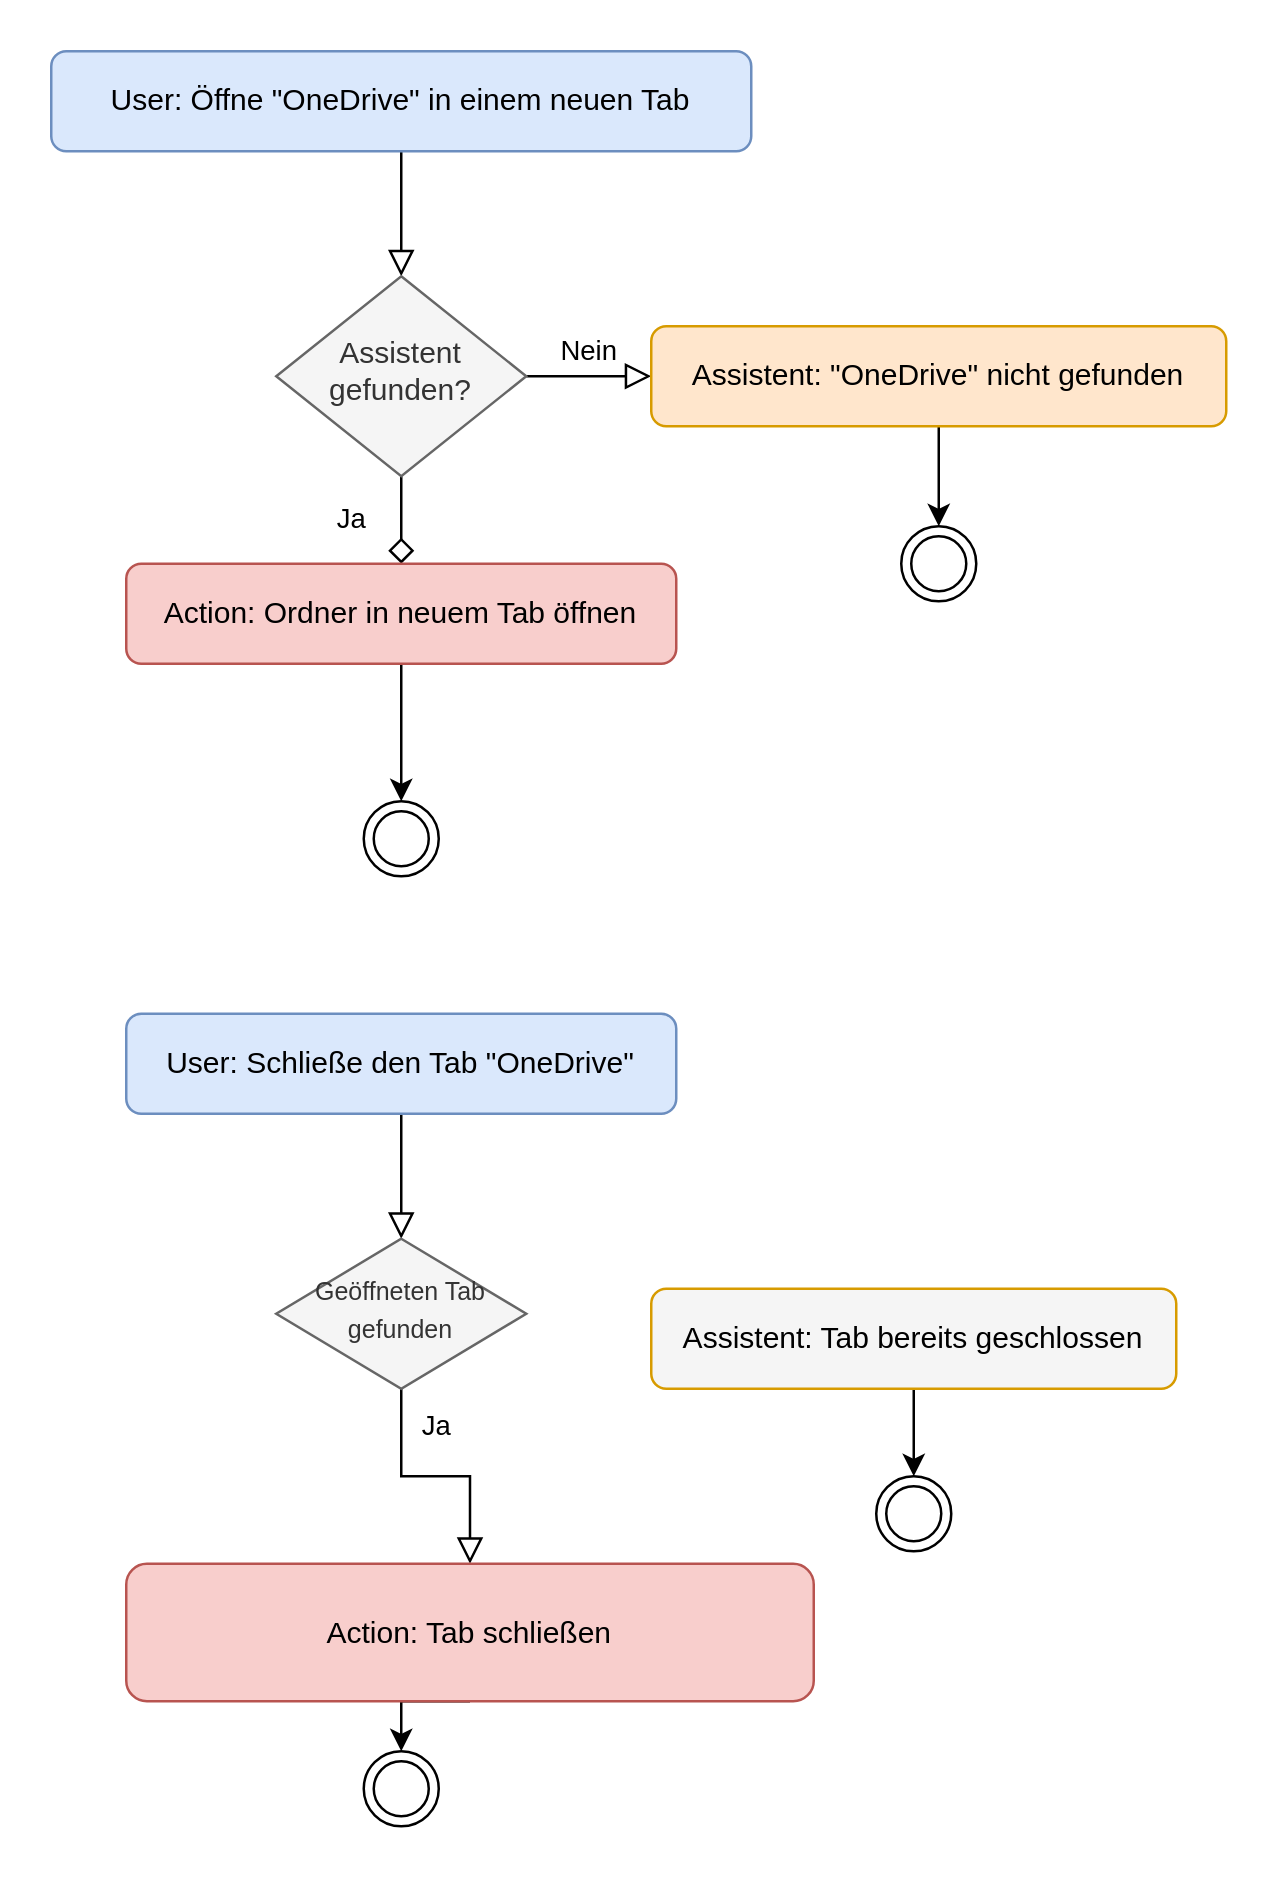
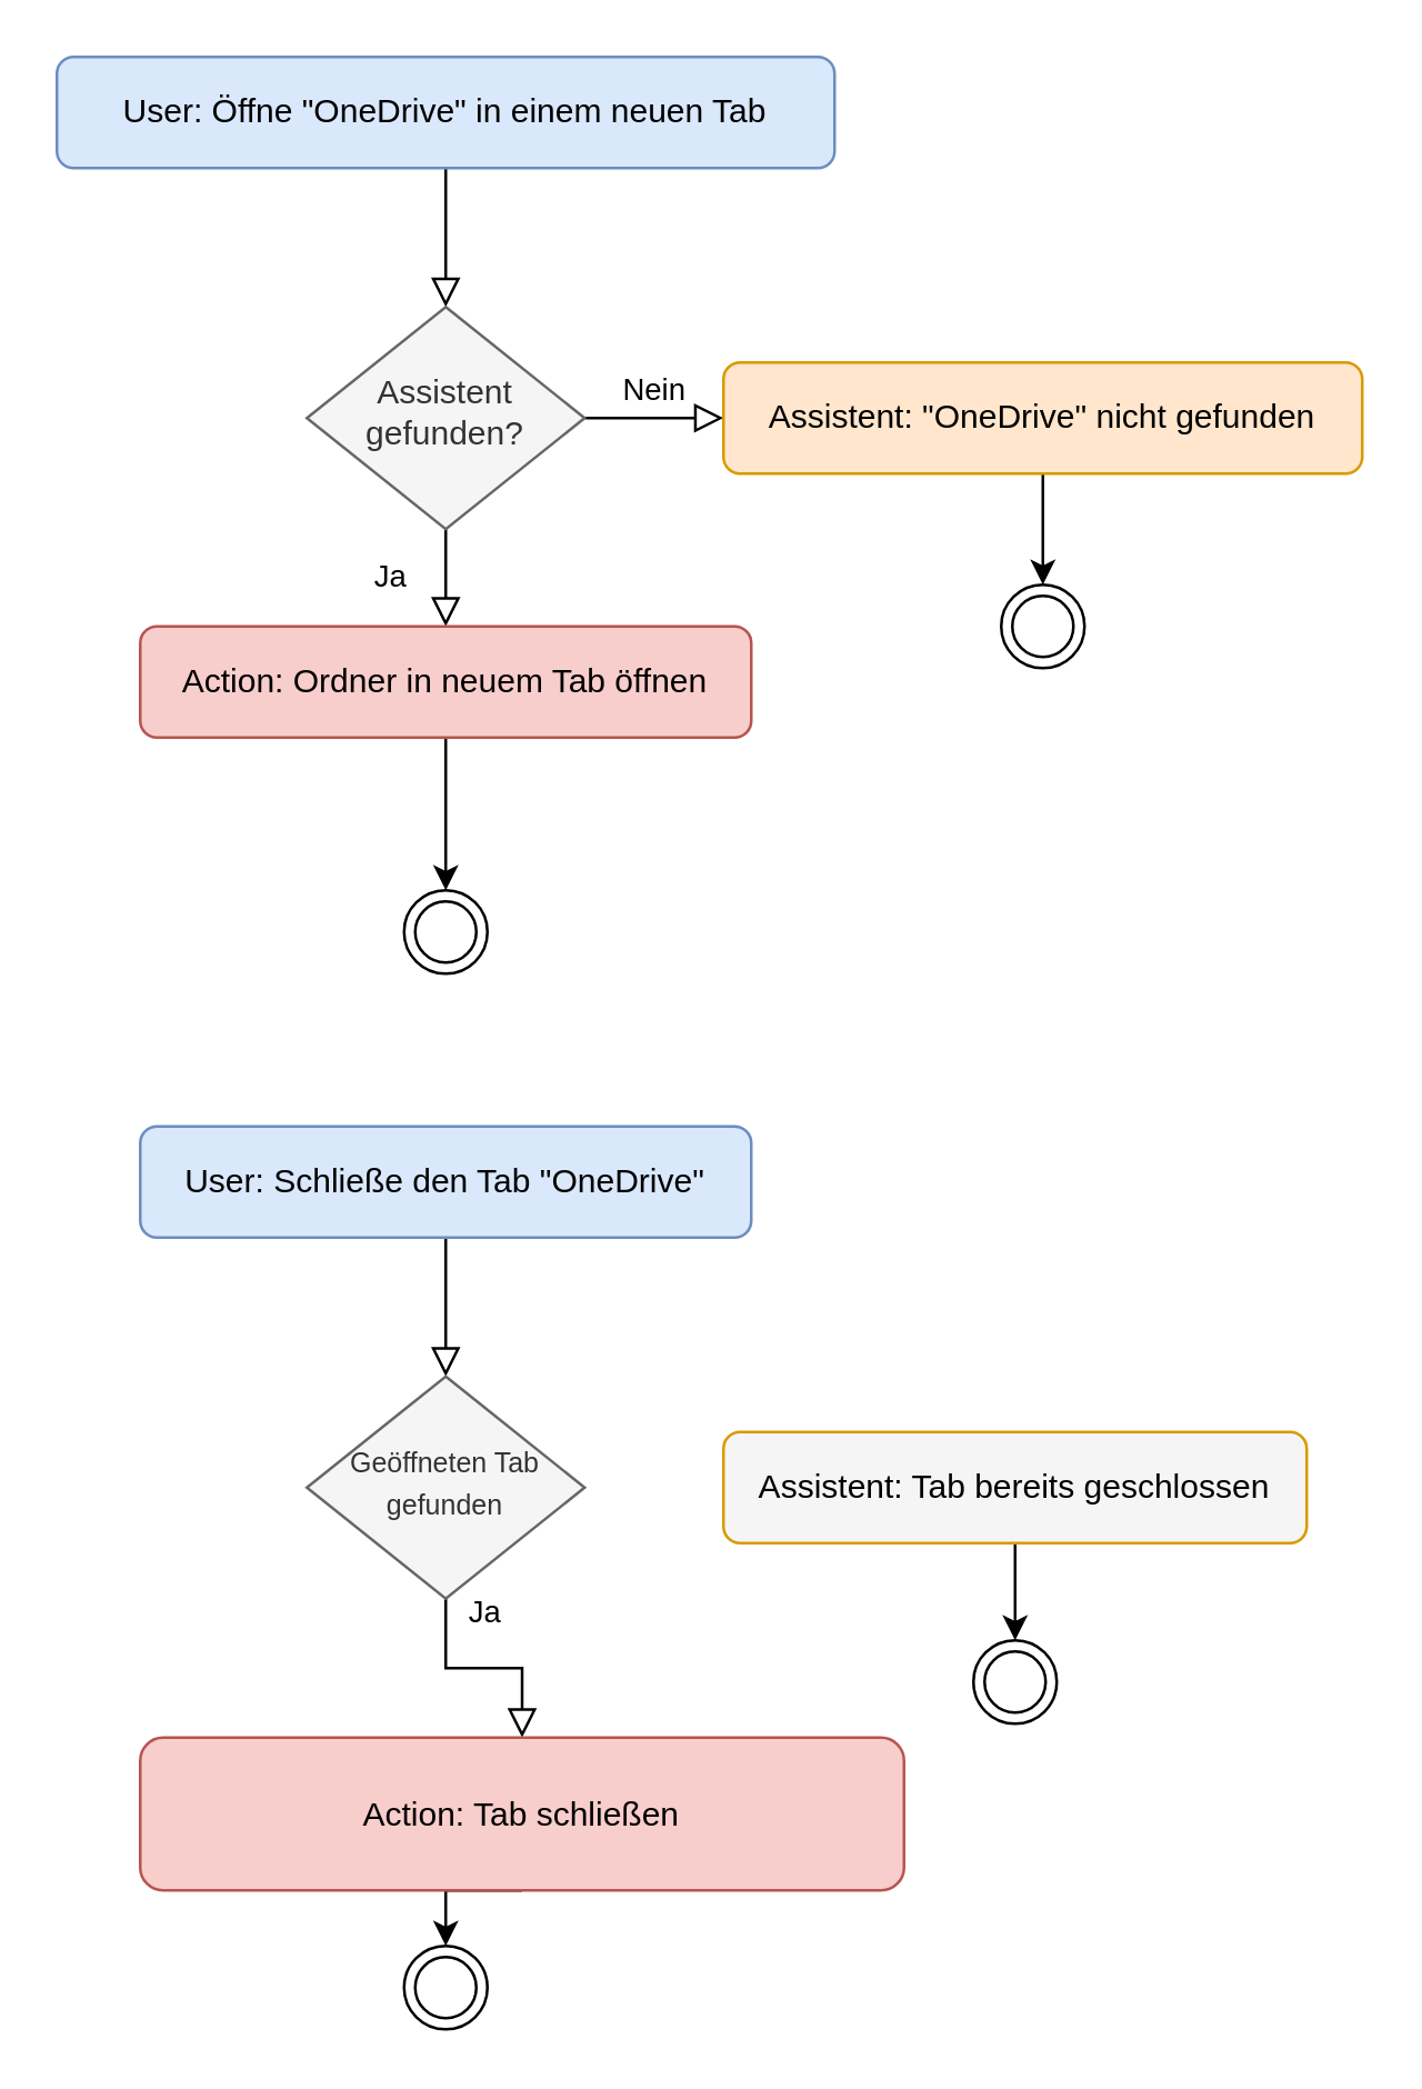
  <mxCell id="0" />
  <mxCell id="1" parent="0" />
  <mxCell id="2" value="" style="rounded=0;html=1;jettySize=auto;orthogonalLoop=1;fontSize=11;endArrow=block;endFill=0;endSize=8;strokeWidth=1;shadow=0;labelBackgroundColor=none;edgeStyle=orthogonalEdgeStyle;" edge="1" parent="1" source="3" target="6"><mxGeometry relative="1" as="geometry" /></mxCell>
  <mxCell id="3" value="User: Öffne &quot;OneDrive&quot; in einem neuen Tab" style="rounded=1;whiteSpace=wrap;html=1;fontSize=12;glass=0;strokeWidth=1;shadow=0;fillColor=#dae8fc;strokeColor=#6c8ebf;" vertex="1" parent="1"><mxGeometry width="280" height="40" as="geometry" x="20" y="20" /></mxCell>
- <mxCell id="4" value="Ja" style="rounded=0;html=1;jettySize=auto;orthogonalLoop=1;fontSize=11;endArrow=diamond;endFill=0;endSize=8;strokeWidth=1;shadow=0;labelBackgroundColor=none;edgeStyle=orthogonalEdgeStyle;entryX=0.5;entryY=0;entryDx=0;entryDy=0;" edge="1" parent="1" source="6" target="10"><mxGeometry y="20" relative="1" as="geometry"><mxPoint as="offset" /><mxPoint x="160" y="370" as="targetPoint" /></mxGeometry></mxCell>
+ <mxCell id="4" value="Ja" style="rounded=0;html=1;jettySize=auto;orthogonalLoop=1;fontSize=11;endArrow=block;endFill=0;endSize=8;strokeWidth=1;shadow=0;labelBackgroundColor=none;edgeStyle=orthogonalEdgeStyle;entryX=0.5;entryY=0;entryDx=0;entryDy=0;" edge="1" parent="1" source="6" target="10"><mxGeometry y="20" relative="1" as="geometry"><mxPoint as="offset" /><mxPoint x="160" y="370" as="targetPoint" /></mxGeometry></mxCell>
  <mxCell id="5" value="Nein" style="edgeStyle=orthogonalEdgeStyle;rounded=0;html=1;jettySize=auto;orthogonalLoop=1;fontSize=11;endArrow=block;endFill=0;endSize=8;strokeWidth=1;shadow=0;labelBackgroundColor=none;" edge="1" parent="1" source="6" target="8"><mxGeometry y="10" relative="1" as="geometry"><mxPoint as="offset" /></mxGeometry></mxCell>
  <mxCell id="6" value="Assistent gefunden?" style="rhombus;whiteSpace=wrap;html=1;shadow=0;fontFamily=Helvetica;fontSize=12;align=center;strokeWidth=1;spacing=6;spacingTop=-4;fillColor=#f5f5f5;strokeColor=#666666;fontColor=#333333;" vertex="1" parent="1"><mxGeometry x="110" y="110" width="100" height="80" as="geometry" /></mxCell>
  <mxCell id="7" style="edgeStyle=orthogonalEdgeStyle;rounded=0;orthogonalLoop=1;jettySize=auto;html=1;exitX=0.5;exitY=1;exitDx=0;exitDy=0;entryX=0;entryY=0.5;entryDx=0;entryDy=0;fontSize=10;" edge="1" parent="1" source="8" target="19"><mxGeometry relative="1" as="geometry" /></mxCell>
  <mxCell id="8" value="Assistent: &quot;OneDrive&quot; nicht gefunden" style="rounded=1;whiteSpace=wrap;html=1;fontSize=12;glass=0;strokeWidth=1;shadow=0;fillColor=#ffe6cc;strokeColor=#d79b00;" vertex="1" parent="1"><mxGeometry x="260" y="130" width="230" height="40" as="geometry" /></mxCell>
  <mxCell id="9" style="edgeStyle=orthogonalEdgeStyle;rounded=0;orthogonalLoop=1;jettySize=auto;html=1;exitX=0.5;exitY=1;exitDx=0;exitDy=0;entryX=0;entryY=0.5;entryDx=0;entryDy=0;fontSize=10;" edge="1" parent="1" source="10" target="21"><mxGeometry relative="1" as="geometry" /></mxCell>
  <mxCell id="10" value="Action: Ordner in neuem Tab öffnen" style="rounded=1;whiteSpace=wrap;html=1;fontSize=12;glass=0;strokeWidth=1;shadow=0;fillColor=#f8cecc;strokeColor=#b85450;" vertex="1" parent="1"><mxGeometry x="50" y="225" width="220" height="40" as="geometry" /></mxCell>
  <mxCell id="11" value="" style="rounded=0;html=1;jettySize=auto;orthogonalLoop=1;fontSize=11;endArrow=block;endFill=0;endSize=8;strokeWidth=1;shadow=0;labelBackgroundColor=none;edgeStyle=orthogonalEdgeStyle;" edge="1" parent="1" source="12" target="14"><mxGeometry relative="1" as="geometry" /></mxCell>
  <mxCell id="12" value="User: Schließe den Tab &quot;OneDrive&quot;" style="rounded=1;whiteSpace=wrap;html=1;fontSize=12;glass=0;strokeWidth=1;shadow=0;fillColor=#dae8fc;strokeColor=#6c8ebf;" vertex="1" parent="1"><mxGeometry x="50" y="405" width="220" height="40" as="geometry" /></mxCell>
  <mxCell id="13" value="Ja" style="rounded=0;html=1;jettySize=auto;orthogonalLoop=1;fontSize=11;endArrow=block;endFill=0;endSize=8;strokeWidth=1;shadow=0;labelBackgroundColor=none;edgeStyle=orthogonalEdgeStyle;entryX=0.5;entryY=0;entryDx=0;entryDy=0;" edge="1" parent="1" source="14" target="18"><mxGeometry y="20" relative="1" as="geometry"><mxPoint as="offset" /><mxPoint x="160" y="755" as="targetPoint" /></mxGeometry></mxCell>
- <mxCell id="14" value="&lt;font style=&quot;font-size: 10px&quot;&gt;Geöffneten Tab gefunden&lt;/font&gt;" style="rhombus;whiteSpace=wrap;html=1;shadow=0;fontFamily=Helvetica;fontSize=12;align=center;strokeWidth=1;spacing=6;spacingTop=-4;fillColor=#f5f5f5;strokeColor=#666666;fontColor=#333333;" vertex="1" parent="1"><mxGeometry x="110" y="495" width="100" height="60" as="geometry" /></mxCell>
+ <mxCell id="14" value="&lt;font style=&quot;font-size: 10px&quot;&gt;Geöffneten Tab gefunden&lt;/font&gt;" style="rhombus;whiteSpace=wrap;html=1;shadow=0;fontFamily=Helvetica;fontSize=12;align=center;strokeWidth=1;spacing=6;spacingTop=-4;fillColor=#f5f5f5;strokeColor=#666666;fontColor=#333333;" vertex="1" parent="1"><mxGeometry x="110" y="495" width="100" height="80" as="geometry" /></mxCell>
  <mxCell id="15" style="edgeStyle=orthogonalEdgeStyle;rounded=0;orthogonalLoop=1;jettySize=auto;html=1;exitX=0.5;exitY=1;exitDx=0;exitDy=0;entryX=0;entryY=0.5;entryDx=0;entryDy=0;fontSize=10;" edge="1" parent="1" source="16" target="22"><mxGeometry relative="1" as="geometry" /></mxCell>
  <mxCell id="16" value="Assistent: Tab bereits geschlossen" style="rounded=1;whiteSpace=wrap;html=1;fontSize=12;glass=0;strokeWidth=1;shadow=0;fillColor=#f5f5f5;strokeColor=#d79b00;" vertex="1" parent="1"><mxGeometry x="260" y="515" width="210" height="40" as="geometry" /></mxCell>
  <mxCell id="17" style="edgeStyle=orthogonalEdgeStyle;rounded=0;orthogonalLoop=1;jettySize=auto;html=1;exitX=0.5;exitY=1;exitDx=0;exitDy=0;entryX=0;entryY=0.5;entryDx=0;entryDy=0;fontSize=10;" edge="1" parent="1" source="18" target="20"><mxGeometry relative="1" as="geometry" /></mxCell>
  <mxCell id="18" value="Action: Tab schließen" style="rounded=1;whiteSpace=wrap;html=1;fontSize=12;glass=0;strokeWidth=1;shadow=0;fillColor=#f8cecc;strokeColor=#b85450;" vertex="1" parent="1"><mxGeometry x="50" y="625" width="275" height="55" as="geometry" /></mxCell>
  <mxCell id="19" value="" style="ellipse;shape=doubleEllipse;whiteSpace=wrap;html=1;aspect=fixed;fontSize=9;direction=south;" vertex="1" parent="1"><mxGeometry x="360" y="210" width="30" height="30" as="geometry" /></mxCell>
  <mxCell id="20" value="" style="ellipse;shape=doubleEllipse;whiteSpace=wrap;html=1;aspect=fixed;fontSize=9;direction=south;" vertex="1" parent="1"><mxGeometry x="145" y="700" width="30" height="30" as="geometry" /></mxCell>
  <mxCell id="21" value="" style="ellipse;shape=doubleEllipse;whiteSpace=wrap;html=1;aspect=fixed;fontSize=9;direction=south;" vertex="1" parent="1"><mxGeometry x="145" y="320" width="30" height="30" as="geometry" /></mxCell>
  <mxCell id="22" value="" style="ellipse;shape=doubleEllipse;whiteSpace=wrap;html=1;aspect=fixed;fontSize=9;direction=south;" vertex="1" parent="1"><mxGeometry x="350" y="590" width="30" height="30" as="geometry" /></mxCell>
